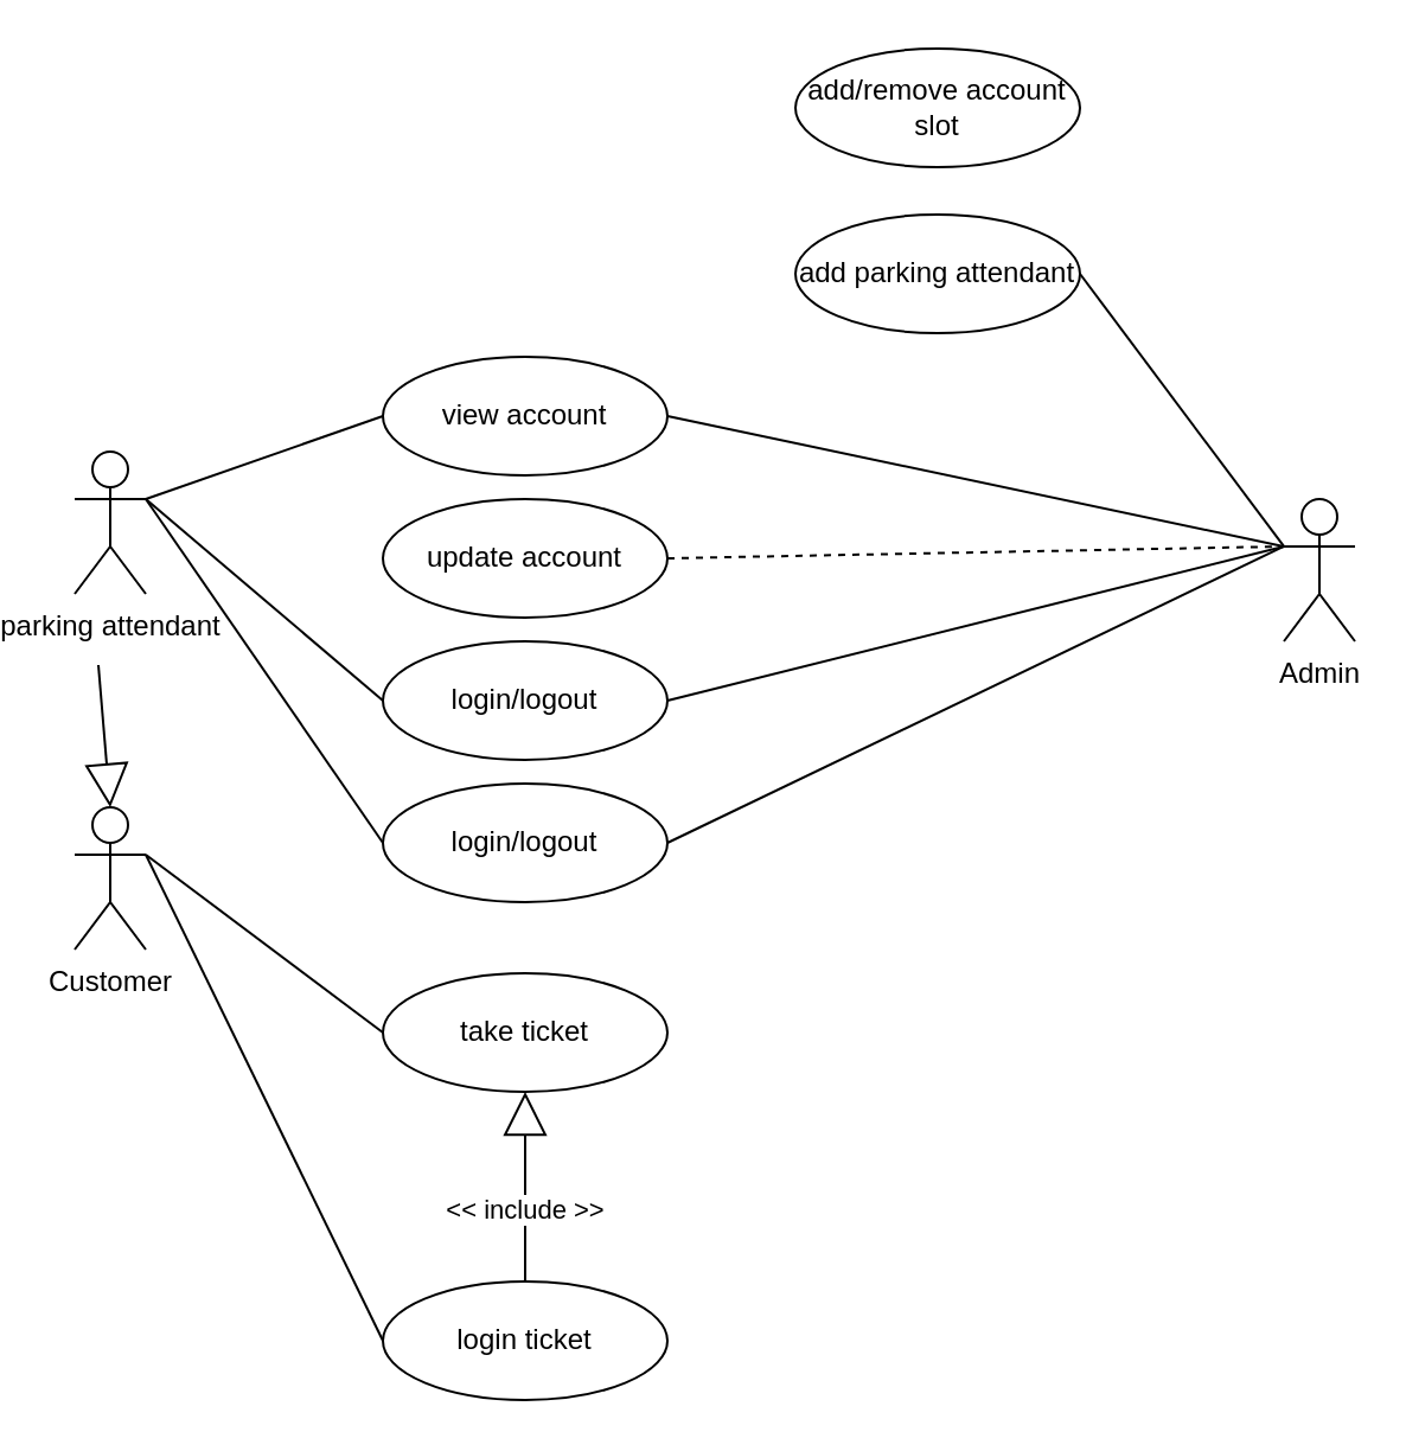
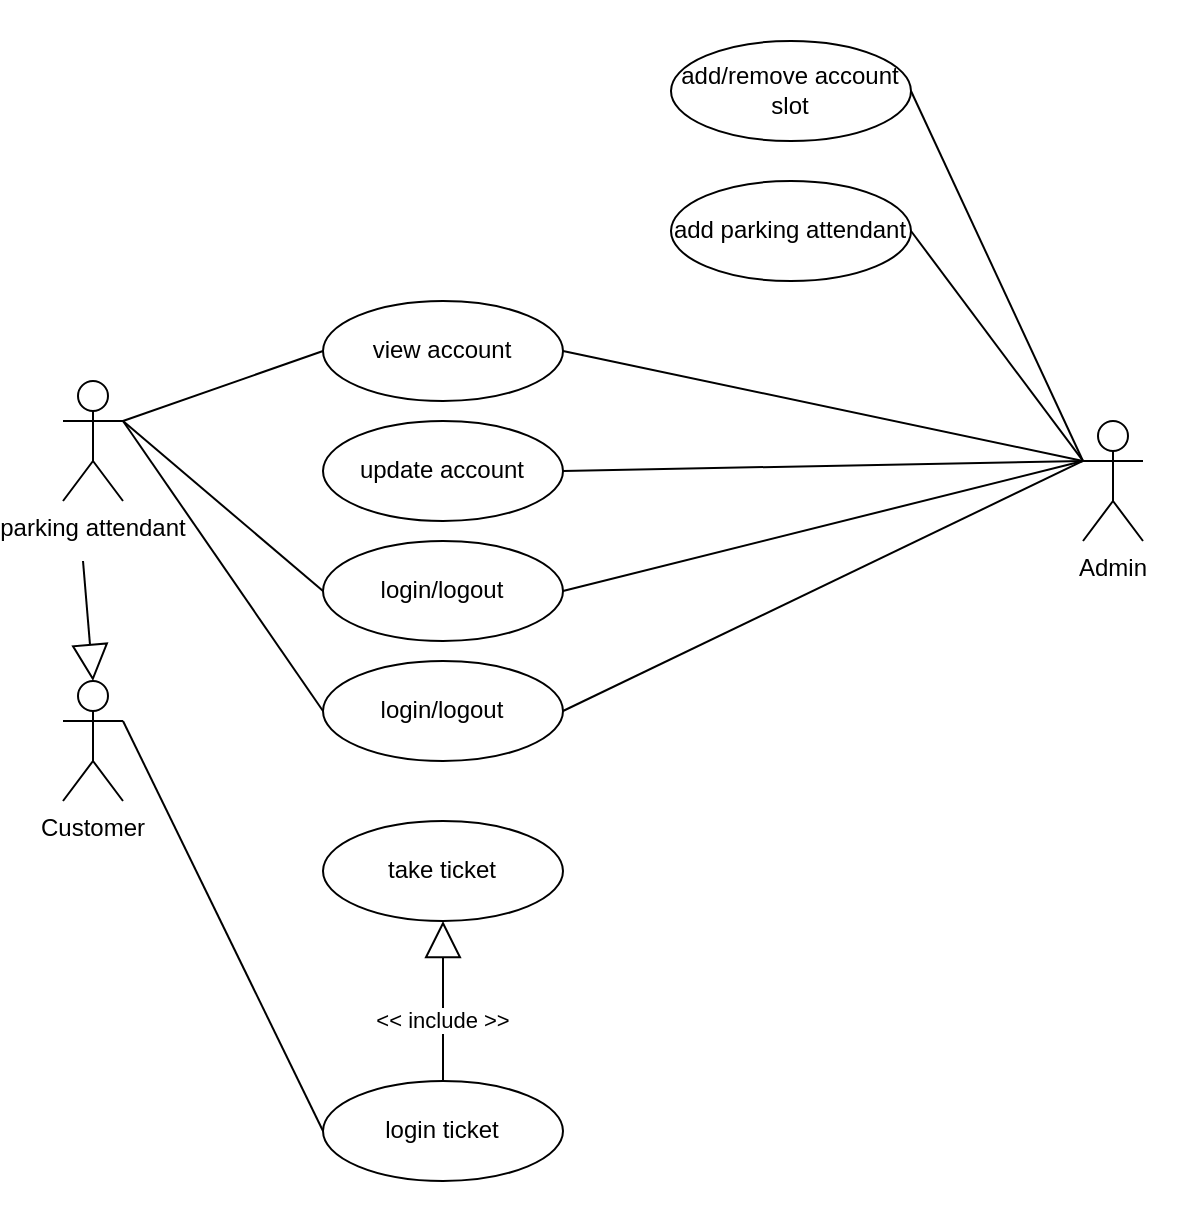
  <mxCell id="0" />
  <mxCell id="1" parent="0" />
  <mxCell id="2" value="Admin" style="shape=umlActor;verticalLabelPosition=bottom;verticalAlign=top;html=1;outlineConnect=0;" vertex="1" parent="1"><mxGeometry x="530" y="210" width="30" height="60" as="geometry" /></mxCell>
  <mxCell id="3" value="Customer" style="shape=umlActor;verticalLabelPosition=bottom;verticalAlign=top;html=1;outlineConnect=0;" vertex="1" parent="1"><mxGeometry x="20" y="340" width="30" height="60" as="geometry" /></mxCell>
  <mxCell id="4" value="parking attendant" style="shape=umlActor;verticalLabelPosition=bottom;verticalAlign=top;html=1;outlineConnect=0;" vertex="1" parent="1"><mxGeometry x="20" y="190" width="30" height="60" as="geometry" /></mxCell>
  <mxCell id="5" value="view account" style="ellipse;whiteSpace=wrap;html=1;" vertex="1" parent="1"><mxGeometry x="150" y="150" width="120" height="50" as="geometry" /></mxCell>
  <mxCell id="6" value="login/logout" style="ellipse;whiteSpace=wrap;html=1;" vertex="1" parent="1"><mxGeometry x="150" y="270" width="120" height="50" as="geometry" /></mxCell>
  <mxCell id="7" value="update account" style="ellipse;whiteSpace=wrap;html=1;" vertex="1" parent="1"><mxGeometry x="150" y="210" width="120" height="50" as="geometry" /></mxCell>
  <mxCell id="8" value="login/logout" style="ellipse;whiteSpace=wrap;html=1;" vertex="1" parent="1"><mxGeometry x="150" y="330" width="120" height="50" as="geometry" /></mxCell>
  <mxCell id="9" value="take ticket" style="ellipse;whiteSpace=wrap;html=1;" vertex="1" parent="1"><mxGeometry x="150" y="410" width="120" height="50" as="geometry" /></mxCell>
  <mxCell id="10" value="login ticket" style="ellipse;whiteSpace=wrap;html=1;" vertex="1" parent="1"><mxGeometry x="150" y="540" width="120" height="50" as="geometry" /></mxCell>
  <mxCell id="11" value="&amp;lt;&amp;lt; include &amp;gt;&amp;gt;" style="endArrow=block;endSize=16;endFill=0;html=1;rounded=0;exitX=0.5;exitY=0;exitDx=0;exitDy=0;labelBorderColor=none;" edge="1" parent="1" source="10" target="9"><mxGeometry x="-0.25" width="160" relative="1" as="geometry"><mxPoint x="180" y="480" as="sourcePoint" /><mxPoint x="340" y="480" as="targetPoint" /><Array as="points"><mxPoint x="210" y="510" /></Array><mxPoint as="offset" /></mxGeometry></mxCell>
  <mxCell id="12" value="add parking attendant" style="ellipse;whiteSpace=wrap;html=1;" vertex="1" parent="1"><mxGeometry x="324" y="90" width="120" height="50" as="geometry" /></mxCell>
  <mxCell id="13" value="add/remove account slot" style="ellipse;whiteSpace=wrap;html=1;" vertex="1" parent="1"><mxGeometry x="324" y="20" width="120" height="50" as="geometry" /></mxCell>
  <mxCell id="14" value="" style="endArrow=none;html=1;rounded=0;labelBorderColor=none;exitX=1;exitY=0.333;exitDx=0;exitDy=0;exitPerimeter=0;entryX=0;entryY=0.5;entryDx=0;entryDy=0;" edge="1" parent="1" source="4" target="5"><mxGeometry width="50" height="50" relative="1" as="geometry"><mxPoint x="300" y="190" as="sourcePoint" /><mxPoint x="350" y="140" as="targetPoint" /></mxGeometry></mxCell>
  <mxCell id="15" value="" style="endArrow=none;html=1;rounded=0;labelBorderColor=none;entryX=0;entryY=0.5;entryDx=0;entryDy=0;" edge="1" parent="1" target="6"><mxGeometry width="50" height="50" relative="1" as="geometry"><mxPoint x="50" y="210" as="sourcePoint" /><mxPoint x="160" y="245" as="targetPoint" /></mxGeometry></mxCell>
  <mxCell id="16" value="" style="endArrow=none;html=1;rounded=0;labelBorderColor=none;entryX=0;entryY=0.5;entryDx=0;entryDy=0;exitX=1;exitY=0.333;exitDx=0;exitDy=0;exitPerimeter=0;" edge="1" parent="1" source="4" target="8"><mxGeometry width="50" height="50" relative="1" as="geometry"><mxPoint x="50" y="270" as="sourcePoint" /><mxPoint x="150" y="350" as="targetPoint" /></mxGeometry></mxCell>
  <mxCell id="17" value="" style="endArrow=block;endSize=16;endFill=0;html=1;rounded=0;labelBorderColor=none;entryX=0.5;entryY=0;entryDx=0;entryDy=0;entryPerimeter=0;" edge="1" parent="1" target="3"><mxGeometry width="160" relative="1" as="geometry"><mxPoint x="30" y="280" as="sourcePoint" /><mxPoint x="70" y="310" as="targetPoint" /><Array as="points" /></mxGeometry></mxCell>
- <mxCell id="18" value="" style="endArrow=none;html=1;rounded=0;labelBorderColor=none;entryX=0;entryY=0.5;entryDx=0;entryDy=0;exitX=1;exitY=0.333;exitDx=0;exitDy=0;exitPerimeter=0;" edge="1" parent="1" source="3" target="9"><mxGeometry width="50" height="50" relative="1" as="geometry"><mxPoint x="80" y="470" as="sourcePoint" /><mxPoint x="130" y="420" as="targetPoint" /></mxGeometry></mxCell>
  <mxCell id="19" value="" style="endArrow=none;html=1;rounded=0;labelBorderColor=none;entryX=0;entryY=0.5;entryDx=0;entryDy=0;exitX=1;exitY=0.333;exitDx=0;exitDy=0;exitPerimeter=0;" edge="1" parent="1" source="3" target="10"><mxGeometry width="50" height="50" relative="1" as="geometry"><mxPoint x="80" y="490" as="sourcePoint" /><mxPoint x="130" y="440" as="targetPoint" /></mxGeometry></mxCell>
+ <mxCell id="20" value="" style="endArrow=none;html=1;rounded=0;labelBorderColor=none;entryX=0;entryY=0.333;entryDx=0;entryDy=0;entryPerimeter=0;exitX=1;exitY=0.5;exitDx=0;exitDy=0;" edge="1" parent="1" source="13" target="2"><mxGeometry width="50" height="50" relative="1" as="geometry"><mxPoint x="300" y="290" as="sourcePoint" /><mxPoint x="350" y="240" as="targetPoint" /></mxGeometry></mxCell>
  <mxCell id="21" value="" style="endArrow=none;html=1;rounded=0;labelBorderColor=none;entryX=0;entryY=0.333;entryDx=0;entryDy=0;entryPerimeter=0;exitX=1;exitY=0.5;exitDx=0;exitDy=0;" edge="1" parent="1" source="12" target="2"><mxGeometry width="50" height="50" relative="1" as="geometry"><mxPoint x="300" y="290" as="sourcePoint" /><mxPoint x="350" y="240" as="targetPoint" /></mxGeometry></mxCell>
  <mxCell id="22" value="" style="endArrow=none;html=1;rounded=0;labelBorderColor=none;entryX=0;entryY=0.333;entryDx=0;entryDy=0;entryPerimeter=0;exitX=1;exitY=0.5;exitDx=0;exitDy=0;" edge="1" parent="1" source="5" target="2"><mxGeometry width="50" height="50" relative="1" as="geometry"><mxPoint x="300" y="290" as="sourcePoint" /><mxPoint x="350" y="240" as="targetPoint" /></mxGeometry></mxCell>
- <mxCell id="23" value="" style="endArrow=none;html=1;rounded=0;labelBorderColor=none;entryX=0;entryY=0.333;entryDx=0;entryDy=0;entryPerimeter=0;exitX=1;exitY=0.5;exitDx=0;exitDy=0;dashed=1;" edge="1" parent="1" source="7" target="2"><mxGeometry width="50" height="50" relative="1" as="geometry"><mxPoint x="300" y="290" as="sourcePoint" /><mxPoint x="350" y="240" as="targetPoint" /></mxGeometry></mxCell>
+ <mxCell id="23" value="" style="endArrow=none;html=1;rounded=0;labelBorderColor=none;entryX=0;entryY=0.333;entryDx=0;entryDy=0;entryPerimeter=0;exitX=1;exitY=0.5;exitDx=0;exitDy=0;" edge="1" parent="1" source="7" target="2"><mxGeometry width="50" height="50" relative="1" as="geometry"><mxPoint x="300" y="290" as="sourcePoint" /><mxPoint x="350" y="240" as="targetPoint" /></mxGeometry></mxCell>
  <mxCell id="24" value="" style="endArrow=none;html=1;rounded=0;labelBorderColor=none;exitX=1;exitY=0.5;exitDx=0;exitDy=0;" edge="1" parent="1" source="6"><mxGeometry width="50" height="50" relative="1" as="geometry"><mxPoint x="300" y="290" as="sourcePoint" /><mxPoint x="530" y="230" as="targetPoint" /></mxGeometry></mxCell>
  <mxCell id="25" value="" style="endArrow=none;html=1;rounded=0;labelBorderColor=none;exitX=1;exitY=0.5;exitDx=0;exitDy=0;entryX=0;entryY=0.333;entryDx=0;entryDy=0;entryPerimeter=0;" edge="1" parent="1" source="8" target="2"><mxGeometry width="50" height="50" relative="1" as="geometry"><mxPoint x="300" y="290" as="sourcePoint" /><mxPoint x="350" y="240" as="targetPoint" /></mxGeometry></mxCell>
